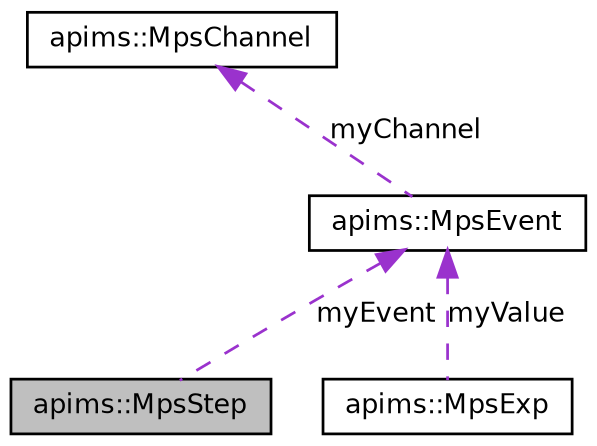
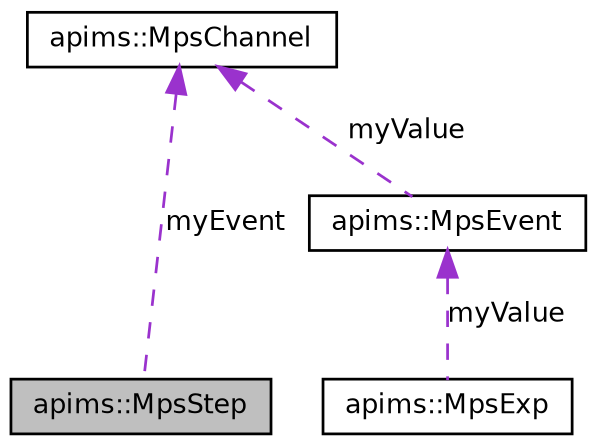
  digraph {
    node [color=black fillcolor=white fontname=Helvetica fontsize=10 shape=record style=filled]
    edge [color=darkorchid3 dir=back fontname=Helvetica fontsize=10 labelfontname=Helvetica labelfontsize=10 style=dashed]
    n1 [fillcolor=grey75 fontcolor=black height=0.2 label="apims::MpsStep" width=0.4]
    n2 [height=0.2 label="apims::MpsEvent" width=0.4]
    n3 [height=0.2 label="apims::MpsExp" width=0.4]
    n4 [height=0.2 label="apims::MpsChannel" width=0.4]
-   n2 -> n1 [label=myEvent]
+   n4 -> n1 [label=myEvent]
    n2 -> n3 [label=myValue]
-   n4 -> n2 [label=myChannel]
+   n4 -> n2 [label=myValue]
  }
